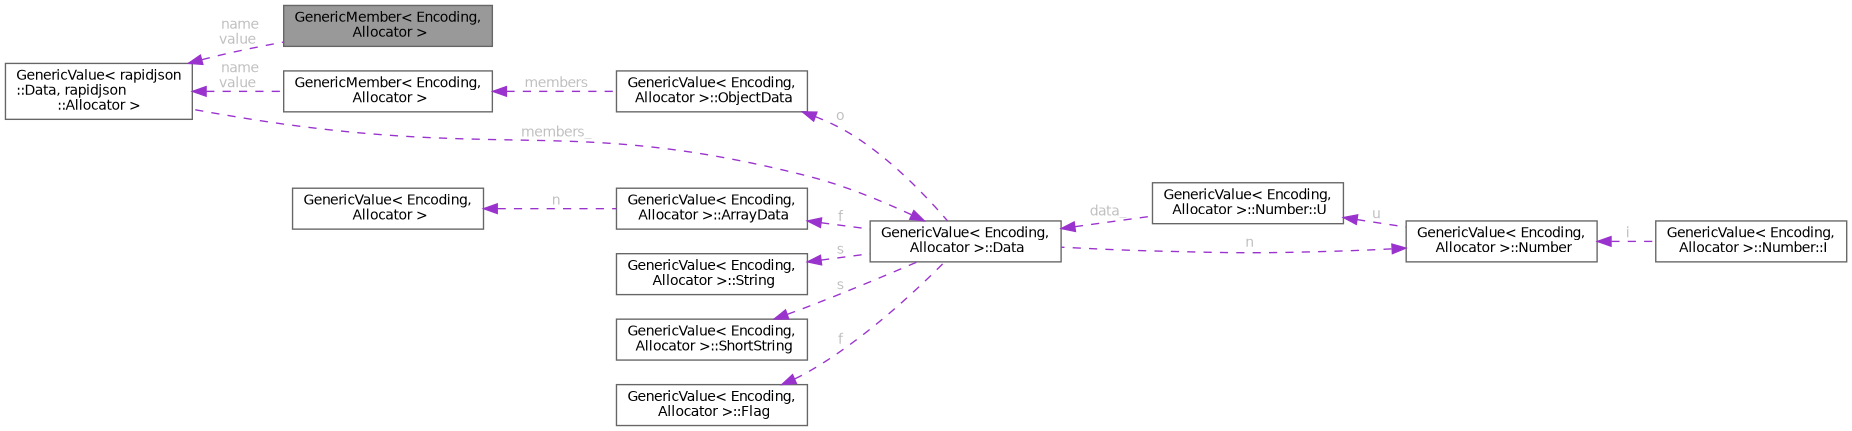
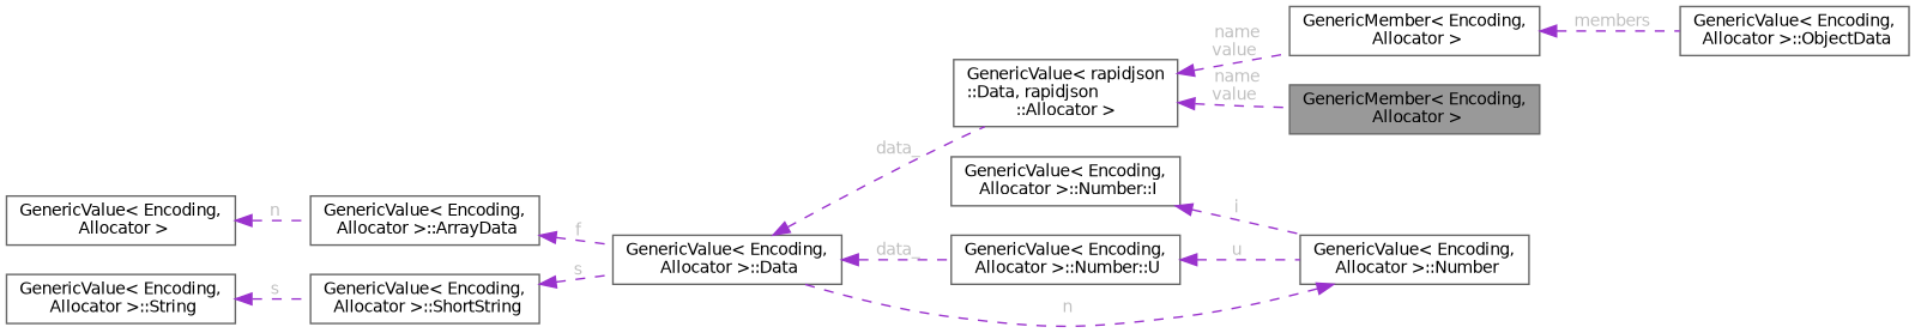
  digraph {
    rankdir=LR
    node [color=gray40 fillcolor=white fontname=Helvetica fontsize=10 shape=box style=filled]
    edge [color=darkorchid3 dir=back fontcolor=grey fontname=Helvetica fontsize=10 labelfontname=Helvetica labelfontsize=10 style=dashed]
    n1 [fillcolor=grey60 fontcolor=black height=0.2 label="GenericMember\< Encoding,\l Allocator \>" width=0.4]
    n2 [height=0.2 label="GenericValue\< rapidjson\l::Data, rapidjson\l::Allocator \>" width=0.4]
    n3 [height=0.2 label="GenericMember\< Encoding,\l Allocator \>" width=0.4]
    n4 [height=0.2 label="GenericValue\< Encoding,\l Allocator \>::ObjectData" width=0.4]
    n5 [height=0.2 label="GenericValue\< Encoding,\l Allocator \>::Data" width=0.4]
    n6 [height=0.2 label="GenericValue\< Encoding,\l Allocator \>::Number::U" width=0.4]
    n7 [height=0.2 label="GenericValue\< Encoding,\l Allocator \>" width=0.4]
    n8 [height=0.2 label="GenericValue\< Encoding,\l Allocator \>::ArrayData" width=0.4]
    n9 [height=0.2 label="GenericValue\< Encoding,\l Allocator \>::String" width=0.4]
    n10 [height=0.2 label="GenericValue\< Encoding,\l Allocator \>::ShortString" width=0.4]
    n11 [height=0.2 label="GenericValue\< Encoding,\l Allocator \>::Number" width=0.4]
    n12 [height=0.2 label="GenericValue\< Encoding,\l Allocator \>::Number::I" width=0.4]
-   n13 [height=0.2 label="GenericValue\< Encoding,\l Allocator \>::Flag" width=0.4]
    n2 -> n1 [label=" name\nvalue"]
    n2 -> n3 [label=" name\nvalue"]
    n3 -> n4 [label=" members"]
-   n4 -> n5 [label=" o"]
-   n5 -> n2 [label=" members_"]
+   n5 -> n2 [label=" data_"]
    n5 -> n6 [label=" data_"]
    n6 -> n11 [label=" u"]
    n7 -> n8 [label=" n"]
    n8 -> n5 [label=" f"]
-   n9 -> n5 [label=" s"]
+   n9 -> n10 [label=" s"]
    n10 -> n5 [label=" s"]
    n11 -> n5 [label=" n"]
-   n11 -> n12 [label=" i"]
-   n13 -> n5 [label=" f"]
+   n12 -> n11 [label=" i"]
  }
